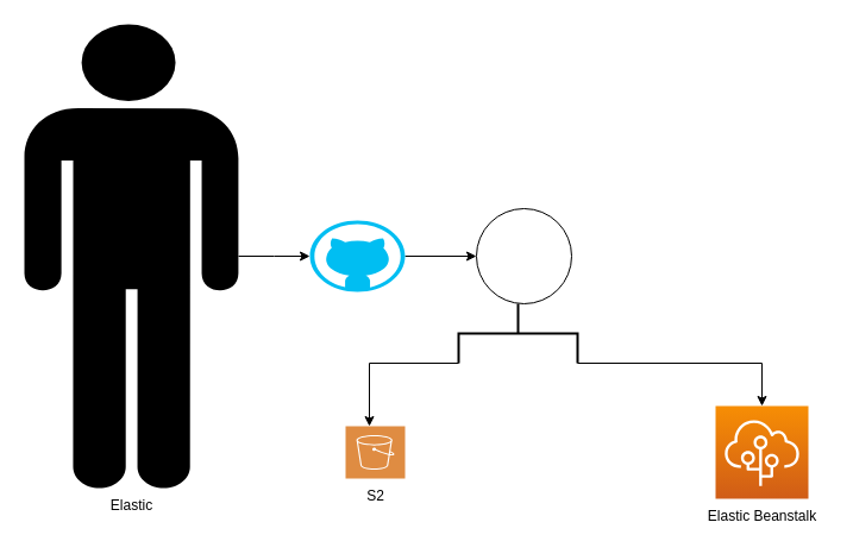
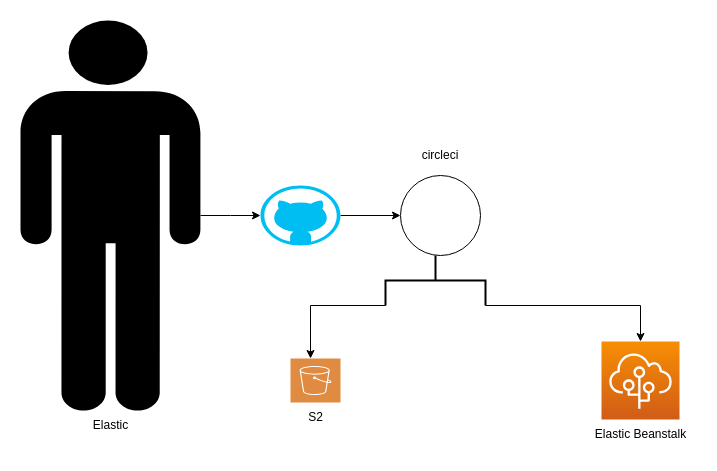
  <mxCell id="0" />
  <mxCell id="1" parent="0" />
  <mxCell id="2" style="edgeStyle=orthogonalEdgeStyle;rounded=0;orthogonalLoop=1;jettySize=auto;html=1;" edge="1" parent="1" source="3"><mxGeometry relative="1" as="geometry"><mxPoint x="260" y="215" as="targetPoint" /></mxGeometry></mxCell>
  <mxCell id="3" value="" style="shape=mxgraph.signs.people.man_1;html=1;pointerEvents=1;fillColor=#000000;strokeColor=none;verticalLabelPosition=bottom;verticalAlign=top;align=center;" vertex="1" parent="1"><mxGeometry x="20" y="20" width="180" height="390" as="geometry" /></mxCell>
  <mxCell id="4" value="Elastic" style="text;html=1;align=center;verticalAlign=middle;resizable=0;points=[];autosize=1;strokeColor=none;fillColor=none;" vertex="1" parent="1"><mxGeometry x="80" y="410" width="60" height="30" as="geometry" /></mxCell>
  <mxCell id="5" style="edgeStyle=orthogonalEdgeStyle;rounded=0;orthogonalLoop=1;jettySize=auto;html=1;exitX=1;exitY=0.5;exitDx=0;exitDy=0;exitPerimeter=0;entryX=0;entryY=0.5;entryDx=0;entryDy=0;" edge="1" parent="1" source="6" target="7"><mxGeometry relative="1" as="geometry" /></mxCell>
  <mxCell id="6" value="" style="verticalLabelPosition=bottom;html=1;verticalAlign=top;align=center;strokeColor=none;fillColor=#00BEF2;shape=mxgraph.azure.github_code;pointerEvents=1;" vertex="1" parent="1"><mxGeometry x="260" y="185" width="80" height="60" as="geometry" /></mxCell>
  <mxCell id="7" value="" style="ellipse;whiteSpace=wrap;html=1;aspect=fixed;" vertex="1" parent="1"><mxGeometry x="400" y="175" width="80" height="80" as="geometry" /></mxCell>
+ <mxCell id="8" value="circleci" style="text;html=1;strokeColor=none;fillColor=none;align=center;verticalAlign=middle;whiteSpace=wrap;rounded=0;" vertex="1" parent="1"><mxGeometry x="410" y="140" width="60" height="30" as="geometry" /></mxCell>
  <mxCell id="9" style="edgeStyle=orthogonalEdgeStyle;rounded=0;orthogonalLoop=1;jettySize=auto;html=1;exitX=1;exitY=0;exitDx=0;exitDy=0;exitPerimeter=0;" edge="1" parent="1" source="11" target="12"><mxGeometry relative="1" as="geometry"><mxPoint x="640" y="380" as="targetPoint" /><Array as="points"><mxPoint x="640" y="305" /></Array></mxGeometry></mxCell>
  <mxCell id="10" style="edgeStyle=orthogonalEdgeStyle;rounded=0;orthogonalLoop=1;jettySize=auto;html=1;exitX=1;exitY=1;exitDx=0;exitDy=0;exitPerimeter=0;entryX=0.4;entryY=0;entryDx=0;entryDy=0;entryPerimeter=0;" edge="1" parent="1" source="11" target="13"><mxGeometry relative="1" as="geometry"><mxPoint x="310" y="380" as="targetPoint" /><Array as="points"><mxPoint x="310" y="305" /></Array></mxGeometry></mxCell>
  <mxCell id="11" value="" style="strokeWidth=2;html=1;shape=mxgraph.flowchart.annotation_2;align=left;labelPosition=right;pointerEvents=1;direction=south;" vertex="1" parent="1"><mxGeometry x="385" y="255" width="100" height="50" as="geometry" /></mxCell>
  <mxCell id="12" value="" style="sketch=0;points=[[0,0,0],[0.25,0,0],[0.5,0,0],[0.75,0,0],[1,0,0],[0,1,0],[0.25,1,0],[0.5,1,0],[0.75,1,0],[1,1,0],[0,0.25,0],[0,0.5,0],[0,0.75,0],[1,0.25,0],[1,0.5,0],[1,0.75,0]];outlineConnect=0;fontColor=#232F3E;gradientColor=#F78E04;gradientDirection=north;fillColor=#D05C17;strokeColor=#ffffff;dashed=0;verticalLabelPosition=bottom;verticalAlign=top;align=center;html=1;fontSize=12;fontStyle=0;aspect=fixed;shape=mxgraph.aws4.resourceIcon;resIcon=mxgraph.aws4.elastic_beanstalk;" vertex="1" parent="1"><mxGeometry x="601" y="341" width="78" height="78" as="geometry" /></mxCell>
  <mxCell id="13" value="" style="sketch=0;pointerEvents=1;shadow=0;dashed=0;html=1;strokeColor=none;fillColor=#DF8C42;labelPosition=center;verticalLabelPosition=bottom;verticalAlign=top;align=center;outlineConnect=0;shape=mxgraph.veeam2.aws_s3;" vertex="1" parent="1"><mxGeometry x="290" y="358" width="50" height="44" as="geometry" /></mxCell>
  <mxCell id="14" value="S2" style="text;html=1;align=center;verticalAlign=middle;resizable=0;points=[];autosize=1;strokeColor=none;fillColor=none;" vertex="1" parent="1"><mxGeometry x="295" y="402" width="40" height="30" as="geometry" /></mxCell>
  <mxCell id="15" value="Elastic Beanstalk" style="text;html=1;align=center;verticalAlign=middle;resizable=0;points=[];autosize=1;strokeColor=none;fillColor=none;" vertex="1" parent="1"><mxGeometry x="585" y="419" width="110" height="30" as="geometry" /></mxCell>
